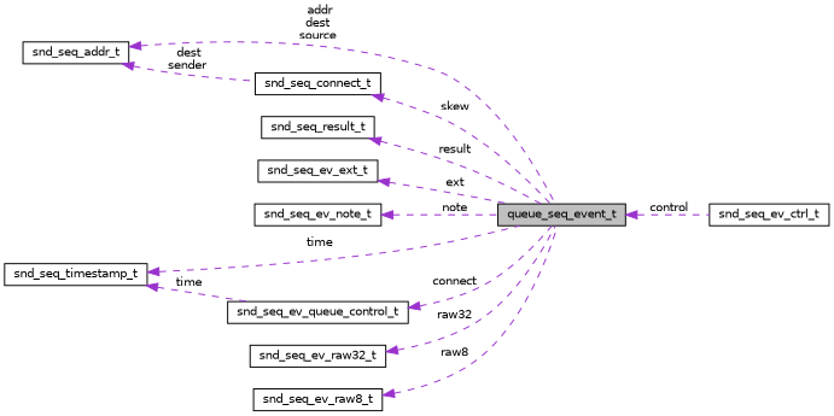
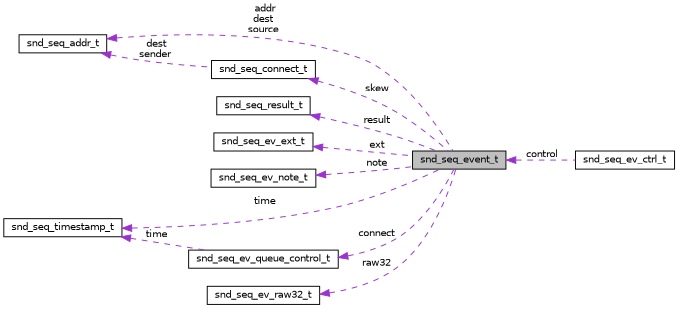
  digraph {
    rankdir=LR
    node [color=black fillcolor=white fontname=Helvetica fontsize=10 shape=record style=filled]
    edge [color=darkorchid3 dir=back fontname=Helvetica fontsize=10 labelfontname=Helvetica labelfontsize=10 style=dashed]
-   n1 [fillcolor=grey75 fontcolor=black height=0.2 label=queue_seq_event_t width=0.4]
+   n1 [fillcolor=grey75 fontcolor=black height=0.2 label=snd_seq_event_t width=0.4]
    n2 [height=0.2 label=snd_seq_ev_ctrl_t width=0.4]
    n3 [height=0.2 label=snd_seq_addr_t width=0.4]
    n4 [height=0.2 label=snd_seq_connect_t width=0.4]
    n5 [height=0.2 label=snd_seq_result_t width=0.4]
    n6 [height=0.2 label=snd_seq_ev_ext_t width=0.4]
    n7 [height=0.2 label=snd_seq_ev_note_t width=0.4]
    n8 [height=0.2 label=snd_seq_timestamp_t width=0.4]
    n9 [height=0.2 label=snd_seq_ev_queue_control_t width=0.4]
    n10 [height=0.2 label=snd_seq_ev_raw32_t width=0.4]
-   n11 [height=0.2 label=snd_seq_ev_raw8_t width=0.4]
    n1 -> n2 [label=" control"]
    n3 -> n1 [label=" addr\ndest\nsource"]
    n3 -> n4 [label=" dest\nsender"]
    n4 -> n1 [label=" skew"]
    n5 -> n1 [label=" result"]
    n6 -> n1 [label=" ext"]
    n7 -> n1 [label=" note"]
    n8 -> n1 [label=" time"]
    n8 -> n9 [label=" time"]
    n9 -> n1 [label=" connect"]
    n10 -> n1 [label=" raw32"]
-   n11 -> n1 [label=" raw8"]
  }
